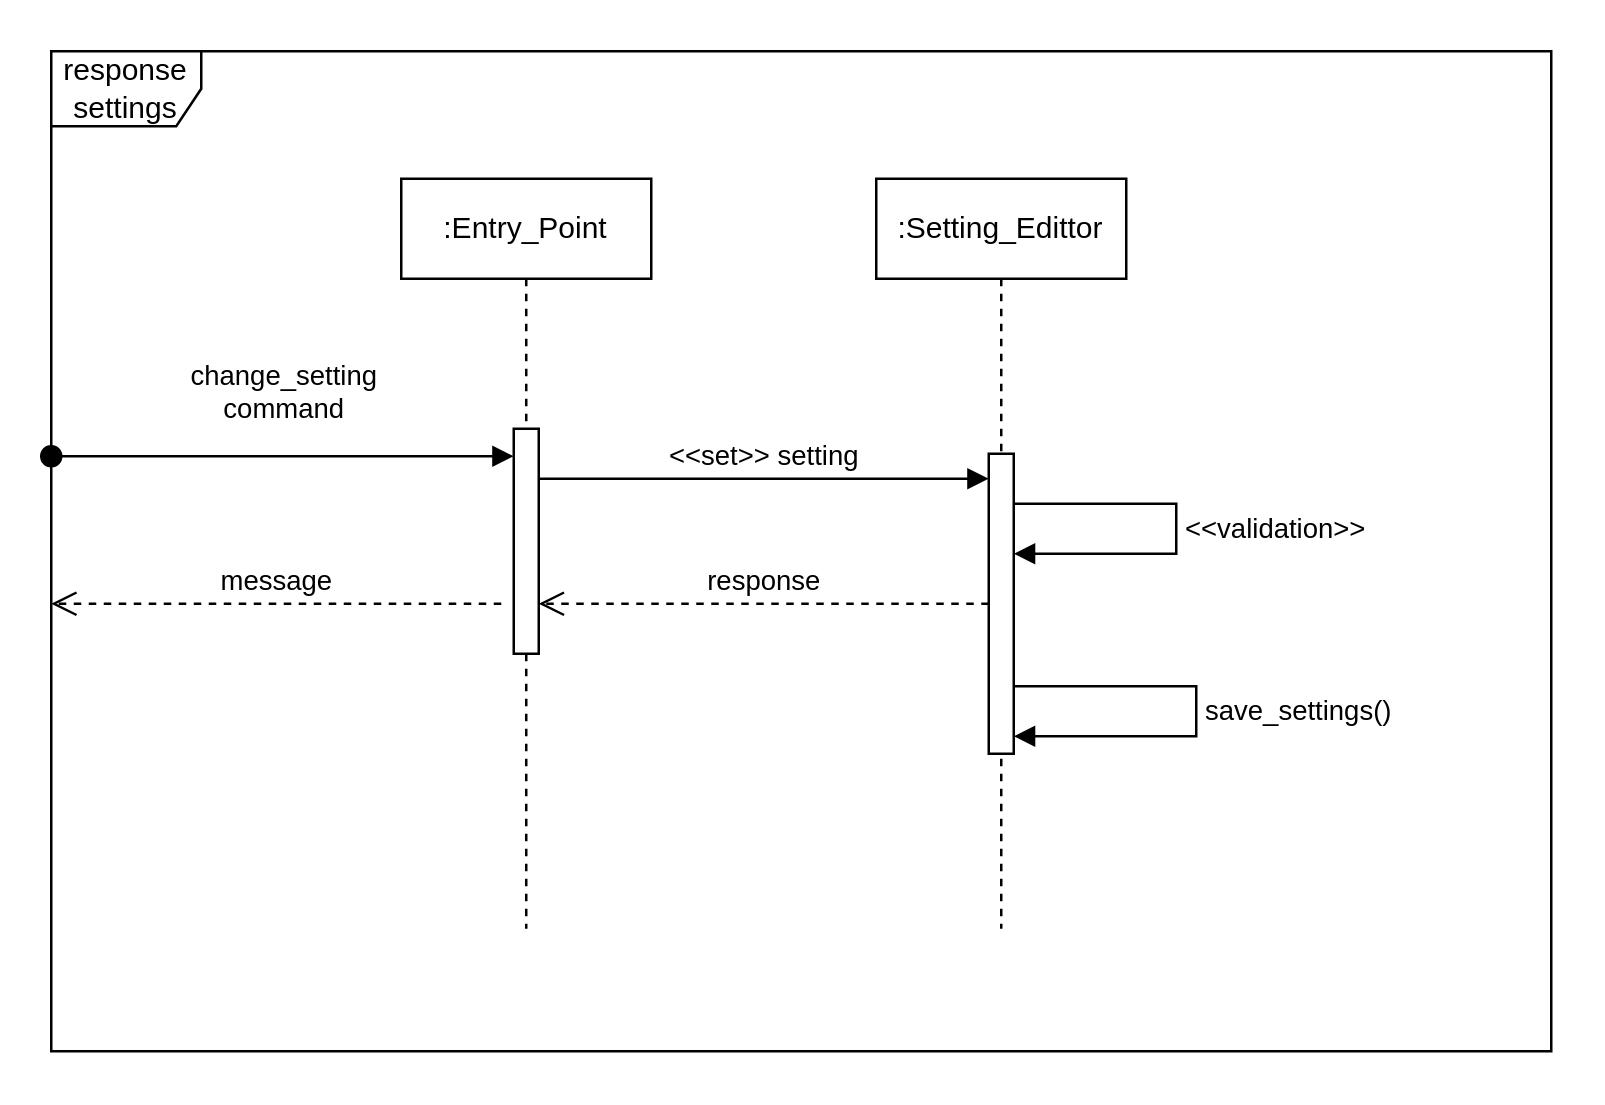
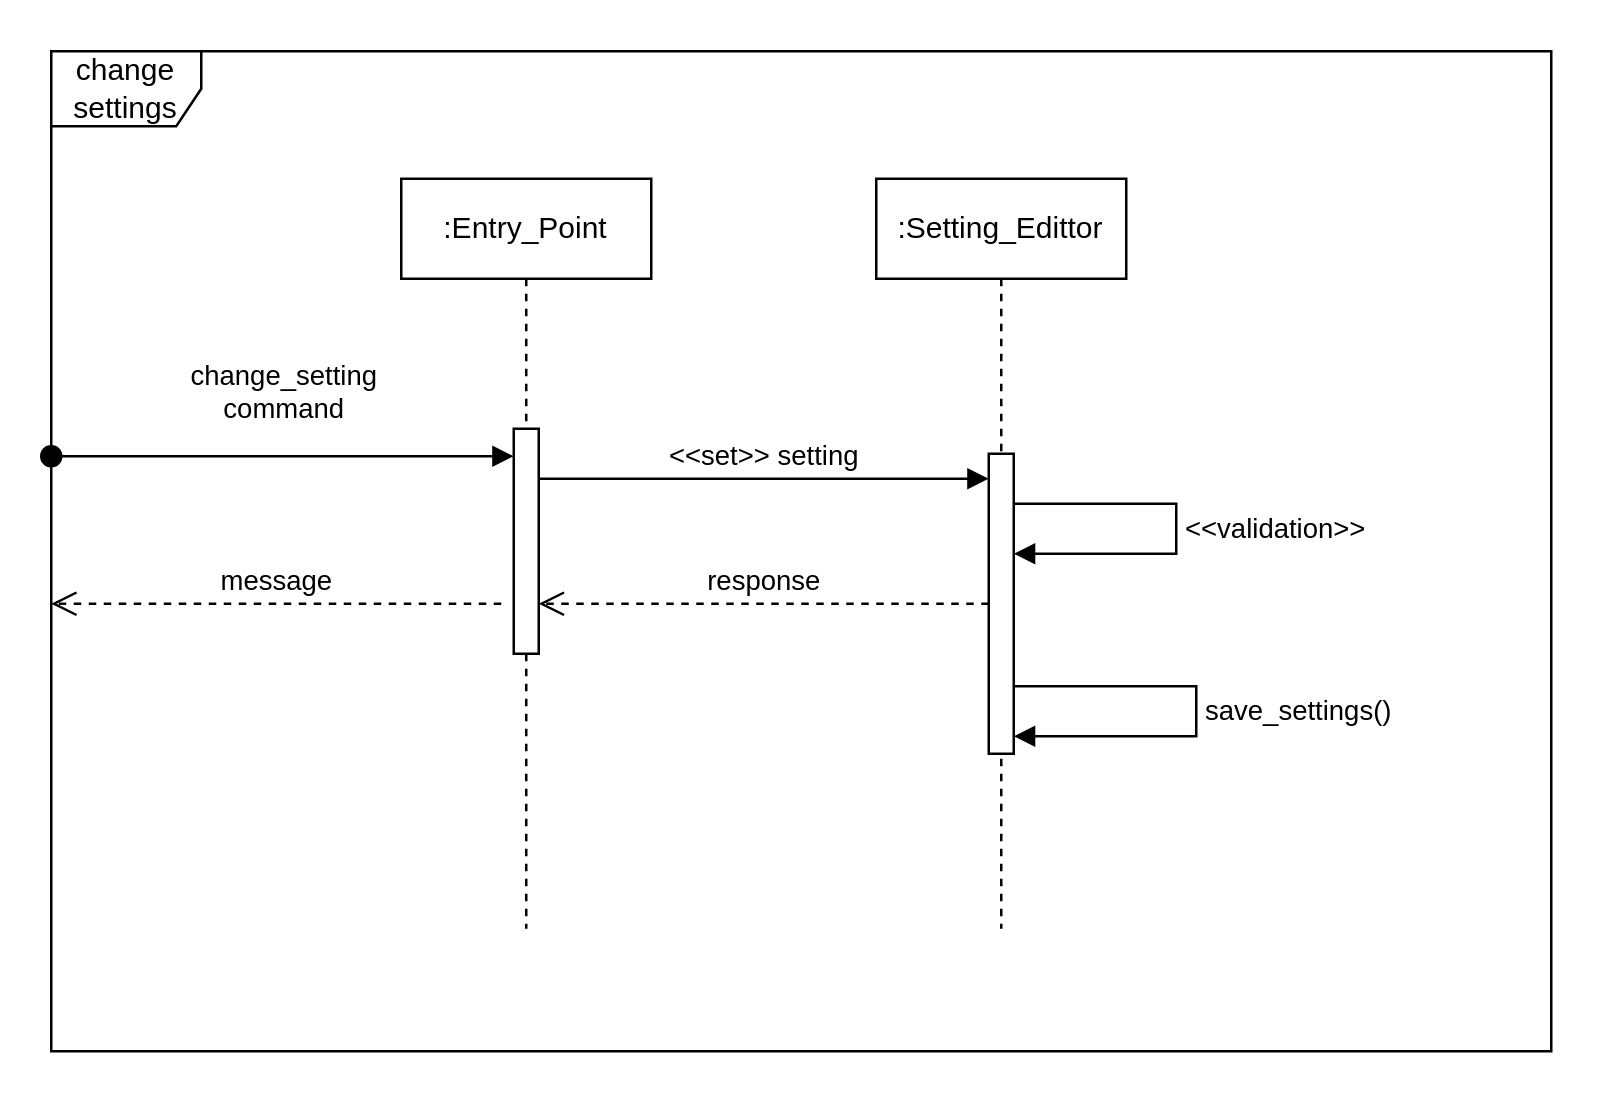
  <mxCell id="0" />
  <mxCell id="1" parent="0" />
- <mxCell id="2" value="response&lt;br&gt;settings" style="shape=umlFrame;whiteSpace=wrap;html=1;" vertex="1" parent="1"><mxGeometry x="20" y="20" width="600" height="400" as="geometry" /></mxCell>
+ <mxCell id="2" value="change&lt;br&gt;settings" style="shape=umlFrame;whiteSpace=wrap;html=1;" vertex="1" parent="1"><mxGeometry x="20" y="20" width="600" height="400" as="geometry" /></mxCell>
  <mxCell id="3" value=":Entry_Point" style="shape=umlLifeline;perimeter=lifelinePerimeter;whiteSpace=wrap;html=1;container=1;collapsible=0;recursiveResize=0;outlineConnect=0;" vertex="1" parent="1"><mxGeometry x="160" y="71" width="100" height="300" as="geometry" /></mxCell>
  <mxCell id="4" value="" style="html=1;points=[];perimeter=orthogonalPerimeter;" vertex="1" parent="3"><mxGeometry x="45" y="100" width="10" height="90" as="geometry" /></mxCell>
  <mxCell id="5" value=":Setting_Edittor" style="shape=umlLifeline;perimeter=lifelinePerimeter;whiteSpace=wrap;html=1;container=1;collapsible=0;recursiveResize=0;outlineConnect=0;" vertex="1" parent="1"><mxGeometry x="350" y="71" width="100" height="300" as="geometry" /></mxCell>
  <mxCell id="6" value="" style="html=1;points=[];perimeter=orthogonalPerimeter;" vertex="1" parent="5"><mxGeometry x="45" y="110" width="10" height="120" as="geometry" /></mxCell>
  <mxCell id="7" value="&amp;lt;&amp;lt;validation&amp;gt;&amp;gt;" style="edgeStyle=orthogonalEdgeStyle;html=1;align=left;spacingLeft=2;endArrow=block;rounded=0;" edge="1" target="6" parent="5" source="6"><mxGeometry relative="1" as="geometry"><mxPoint x="60" y="130" as="sourcePoint" /><Array as="points"><mxPoint x="120" y="130" /><mxPoint x="120" y="150" /></Array><mxPoint x="60" y="150" as="targetPoint" /></mxGeometry></mxCell>
  <mxCell id="8" value="save_settings()" style="edgeStyle=orthogonalEdgeStyle;html=1;align=left;spacingLeft=2;endArrow=block;rounded=0;" edge="1" parent="5"><mxGeometry relative="1" as="geometry"><mxPoint x="55" y="203" as="sourcePoint" /><Array as="points"><mxPoint x="128" y="203" /><mxPoint x="128" y="223" /></Array><mxPoint x="55" y="223" as="targetPoint" /></mxGeometry></mxCell>
  <mxCell id="9" value="change_setting&lt;br&gt;command" style="html=1;verticalAlign=bottom;startArrow=oval;startFill=1;endArrow=block;startSize=8;" edge="1" parent="1" target="4"><mxGeometry y="10" width="60" relative="1" as="geometry"><mxPoint x="20" y="182" as="sourcePoint" /><mxPoint x="150" y="182" as="targetPoint" /><mxPoint as="offset" /></mxGeometry></mxCell>
  <mxCell id="10" value="&amp;lt;&amp;lt;set&amp;gt;&amp;gt; setting" style="html=1;verticalAlign=bottom;endArrow=block;" edge="1" parent="1"><mxGeometry width="80" relative="1" as="geometry"><mxPoint x="215" y="191" as="sourcePoint" /><mxPoint x="395" y="191" as="targetPoint" /></mxGeometry></mxCell>
  <mxCell id="11" value="response" style="html=1;verticalAlign=bottom;endArrow=open;dashed=1;endSize=8;" edge="1" parent="1" source="6" target="4"><mxGeometry relative="1" as="geometry"><mxPoint x="390" y="241" as="sourcePoint" /><mxPoint x="310" y="241" as="targetPoint" /></mxGeometry></mxCell>
  <mxCell id="12" value="message" style="html=1;verticalAlign=bottom;endArrow=open;dashed=1;endSize=8;" edge="1" parent="1"><mxGeometry relative="1" as="geometry"><mxPoint x="200" y="241" as="sourcePoint" /><mxPoint x="20" y="241" as="targetPoint" /></mxGeometry></mxCell>
